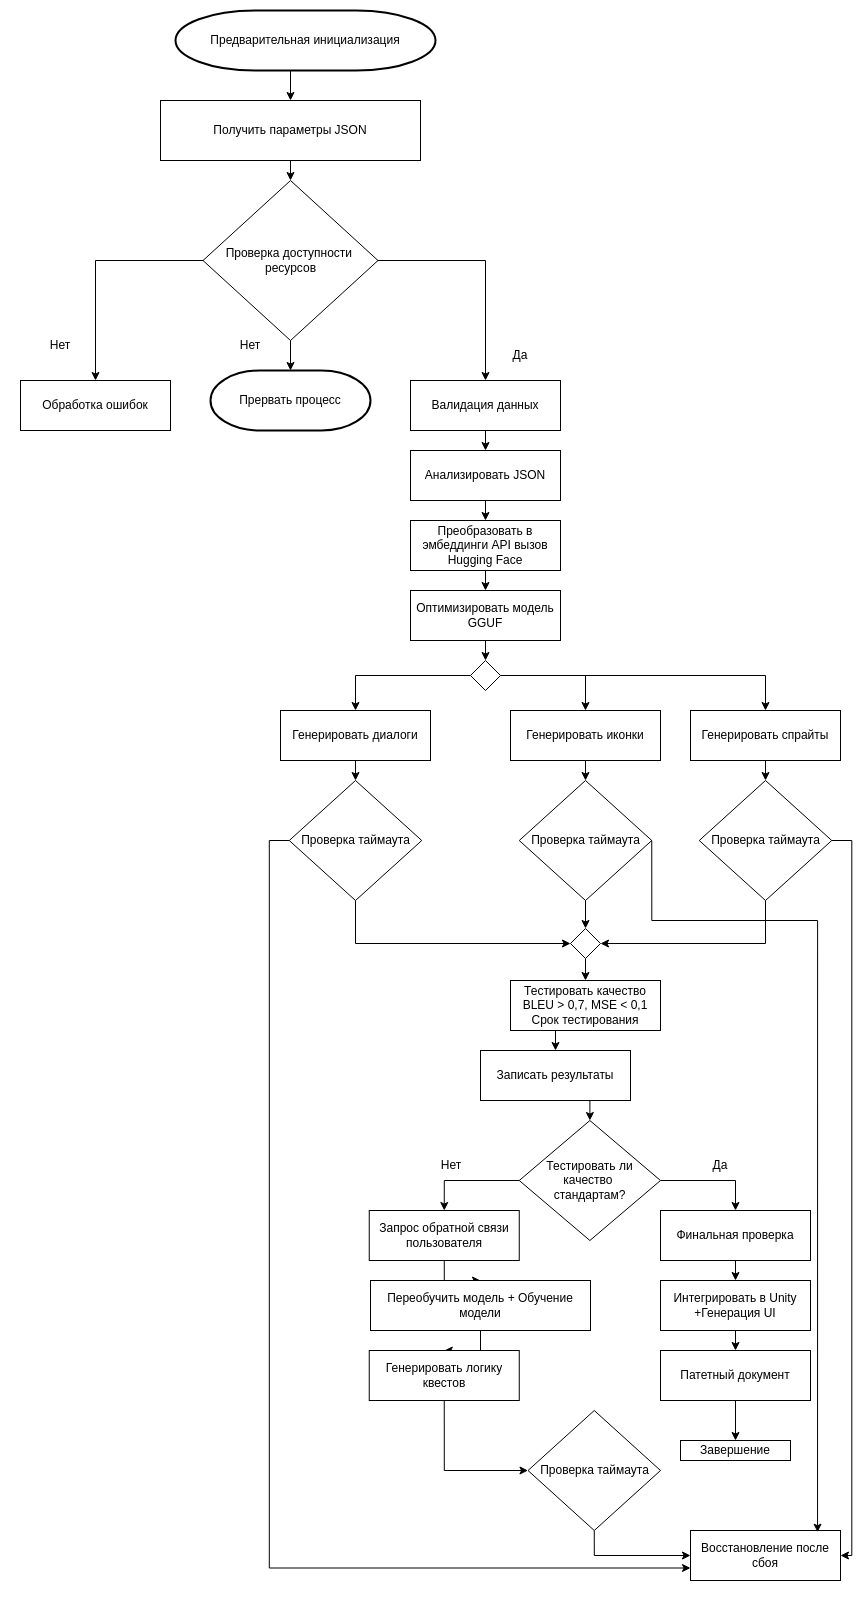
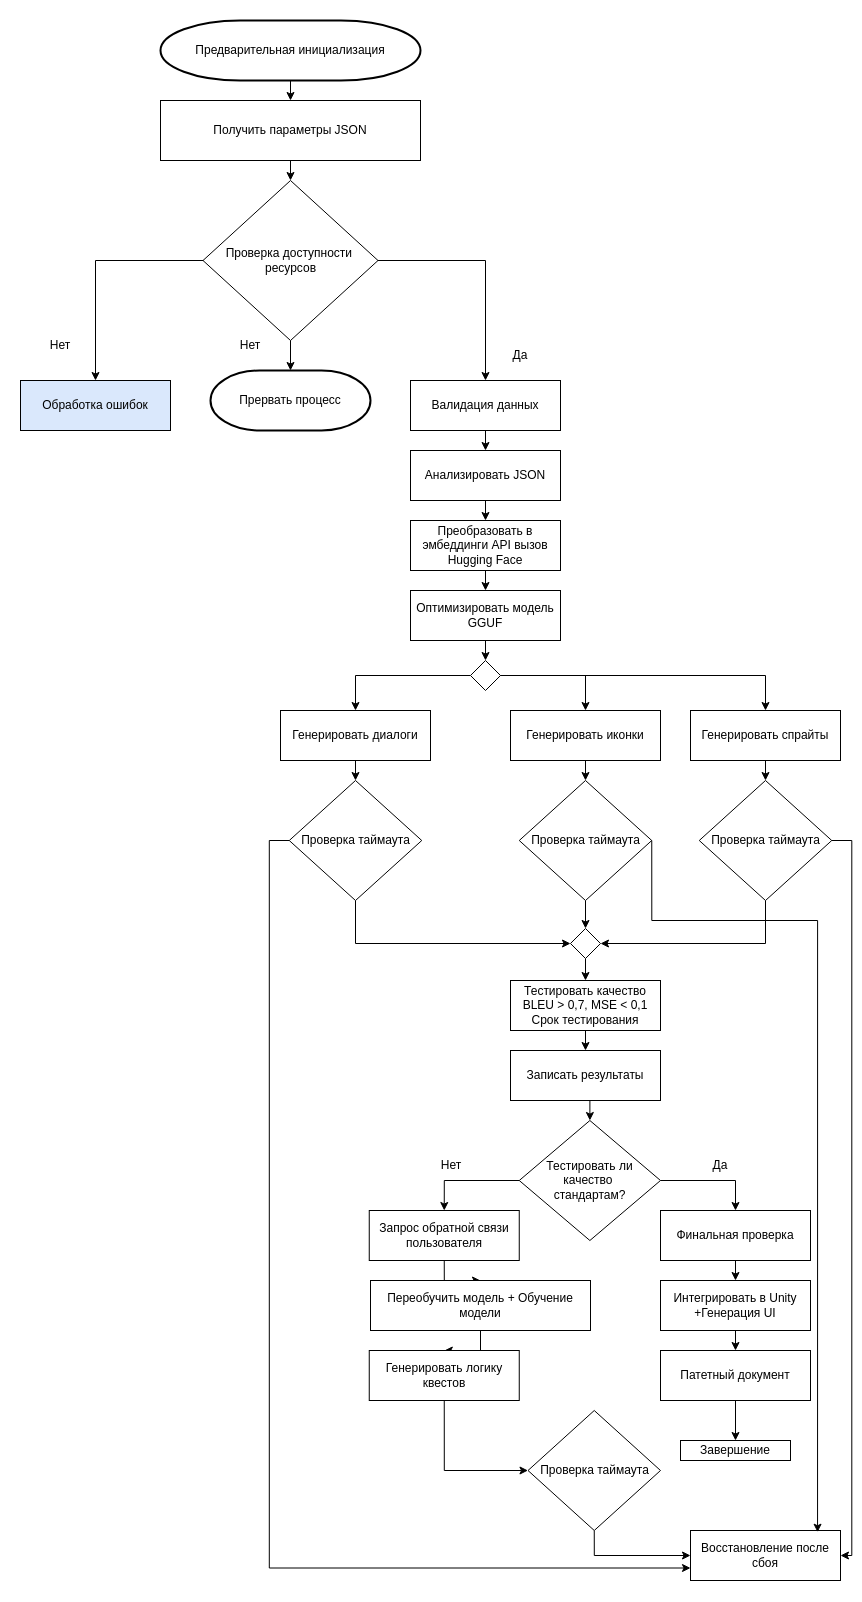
  <mxCell id="0" />
  <mxCell id="1" parent="0" />
  <mxCell id="2" style="edgeStyle=orthogonalEdgeStyle;rounded=0;orthogonalLoop=1;jettySize=auto;html=1;exitX=0.5;exitY=1;exitDx=0;exitDy=0;exitPerimeter=0;entryX=0.5;entryY=0;entryDx=0;entryDy=0;" edge="1" parent="1" source="3" target="5"><mxGeometry relative="1" as="geometry" /></mxCell>
- <mxCell id="3" value="Предварительная инициализация" style="strokeWidth=2;html=1;shape=mxgraph.flowchart.terminator;whiteSpace=wrap;" vertex="1" parent="1"><mxGeometry x="175" y="10" width="260" height="60" as="geometry" /></mxCell>
+ <mxCell id="3" value="Предварительная инициализация" style="strokeWidth=2;html=1;shape=mxgraph.flowchart.terminator;whiteSpace=wrap;" vertex="1" parent="1"><mxGeometry x="160" y="20" width="260" height="60" as="geometry" /></mxCell>
  <mxCell id="4" style="edgeStyle=orthogonalEdgeStyle;rounded=0;orthogonalLoop=1;jettySize=auto;html=1;exitX=0.5;exitY=1;exitDx=0;exitDy=0;entryX=0.5;entryY=0;entryDx=0;entryDy=0;" edge="1" parent="1" source="5" target="8"><mxGeometry relative="1" as="geometry" /></mxCell>
  <mxCell id="5" value="Получить параметры JSON" style="rounded=0;whiteSpace=wrap;html=1;" vertex="1" parent="1"><mxGeometry x="160" y="100" width="260" height="60" as="geometry" /></mxCell>
  <mxCell id="6" style="edgeStyle=orthogonalEdgeStyle;rounded=0;orthogonalLoop=1;jettySize=auto;html=1;exitX=1;exitY=0.5;exitDx=0;exitDy=0;" edge="1" parent="1" source="8" target="12"><mxGeometry relative="1" as="geometry" /></mxCell>
  <mxCell id="7" style="edgeStyle=orthogonalEdgeStyle;rounded=0;orthogonalLoop=1;jettySize=auto;html=1;exitX=0;exitY=0.5;exitDx=0;exitDy=0;" edge="1" parent="1" source="8" target="9"><mxGeometry relative="1" as="geometry" /></mxCell>
  <mxCell id="8" value="Проверка доступности&amp;nbsp;&lt;div&gt;ресурсов&lt;/div&gt;" style="rhombus;whiteSpace=wrap;html=1;" vertex="1" parent="1"><mxGeometry x="202.5" y="180" width="175" height="160" as="geometry" /></mxCell>
- <mxCell id="9" value="Обработка ошибок" style="rounded=0;whiteSpace=wrap;html=1;" vertex="1" parent="1"><mxGeometry x="20" y="380" width="150" height="50" as="geometry" /></mxCell>
+ <mxCell id="9" value="Обработка ошибок" style="rounded=0;whiteSpace=wrap;html=1;fillColor=#dae8fc;" vertex="1" parent="1"><mxGeometry x="20" y="380" width="150" height="50" as="geometry" /></mxCell>
  <mxCell id="10" value="Прервать процесс" style="strokeWidth=2;html=1;shape=mxgraph.flowchart.terminator;whiteSpace=wrap;" vertex="1" parent="1"><mxGeometry x="210" y="370" width="160" height="60" as="geometry" /></mxCell>
  <mxCell id="11" style="edgeStyle=orthogonalEdgeStyle;rounded=0;orthogonalLoop=1;jettySize=auto;html=1;exitX=0.5;exitY=1;exitDx=0;exitDy=0;entryX=0.5;entryY=0;entryDx=0;entryDy=0;" edge="1" parent="1" source="12" target="18"><mxGeometry relative="1" as="geometry" /></mxCell>
  <mxCell id="12" value="Валидация данных" style="rounded=0;whiteSpace=wrap;html=1;" vertex="1" parent="1"><mxGeometry x="410" y="380" width="150" height="50" as="geometry" /></mxCell>
  <mxCell id="13" style="edgeStyle=orthogonalEdgeStyle;rounded=0;orthogonalLoop=1;jettySize=auto;html=1;exitX=0.5;exitY=1;exitDx=0;exitDy=0;entryX=0.5;entryY=0;entryDx=0;entryDy=0;entryPerimeter=0;" edge="1" parent="1" source="8" target="10"><mxGeometry relative="1" as="geometry" /></mxCell>
  <mxCell id="14" value="Нет" style="text;html=1;align=center;verticalAlign=middle;whiteSpace=wrap;rounded=0;" vertex="1" parent="1"><mxGeometry x="30" y="330" width="60" height="30" as="geometry" /></mxCell>
  <mxCell id="15" value="Нет" style="text;html=1;align=center;verticalAlign=middle;whiteSpace=wrap;rounded=0;" vertex="1" parent="1"><mxGeometry x="220" y="330" width="60" height="30" as="geometry" /></mxCell>
  <mxCell id="16" value="Да" style="text;html=1;align=center;verticalAlign=middle;whiteSpace=wrap;rounded=0;" vertex="1" parent="1"><mxGeometry x="490" y="340" width="60" height="30" as="geometry" /></mxCell>
  <mxCell id="17" style="edgeStyle=orthogonalEdgeStyle;rounded=0;orthogonalLoop=1;jettySize=auto;html=1;exitX=0.5;exitY=1;exitDx=0;exitDy=0;entryX=0.5;entryY=0;entryDx=0;entryDy=0;" edge="1" parent="1" source="18" target="20"><mxGeometry relative="1" as="geometry" /></mxCell>
  <mxCell id="18" value="Анализировать JSON" style="rounded=0;whiteSpace=wrap;html=1;" vertex="1" parent="1"><mxGeometry x="410" y="450" width="150" height="50" as="geometry" /></mxCell>
  <mxCell id="19" style="edgeStyle=orthogonalEdgeStyle;rounded=0;orthogonalLoop=1;jettySize=auto;html=1;exitX=0.5;exitY=1;exitDx=0;exitDy=0;entryX=0.5;entryY=0;entryDx=0;entryDy=0;" edge="1" parent="1" source="20" target="22"><mxGeometry relative="1" as="geometry" /></mxCell>
  <mxCell id="20" value="Преобразовать в эмбеддинги API вызов Hugging Face" style="rounded=0;whiteSpace=wrap;html=1;" vertex="1" parent="1"><mxGeometry x="410" y="520" width="150" height="50" as="geometry" /></mxCell>
  <mxCell id="21" style="edgeStyle=orthogonalEdgeStyle;rounded=0;orthogonalLoop=1;jettySize=auto;html=1;exitX=0.5;exitY=1;exitDx=0;exitDy=0;entryX=0.5;entryY=0;entryDx=0;entryDy=0;" edge="1" parent="1" source="22" target="25"><mxGeometry relative="1" as="geometry" /></mxCell>
  <mxCell id="22" value="Оптимизировать модель GGUF" style="rounded=0;whiteSpace=wrap;html=1;" vertex="1" parent="1"><mxGeometry x="410" y="590" width="150" height="50" as="geometry" /></mxCell>
  <mxCell id="23" style="edgeStyle=orthogonalEdgeStyle;rounded=0;orthogonalLoop=1;jettySize=auto;html=1;exitX=1;exitY=0.5;exitDx=0;exitDy=0;entryX=0.5;entryY=0;entryDx=0;entryDy=0;" edge="1" parent="1" source="25" target="27"><mxGeometry relative="1" as="geometry" /></mxCell>
  <mxCell id="24" style="edgeStyle=orthogonalEdgeStyle;rounded=0;orthogonalLoop=1;jettySize=auto;html=1;exitX=0;exitY=0.5;exitDx=0;exitDy=0;entryX=0.5;entryY=0;entryDx=0;entryDy=0;" edge="1" parent="1" source="25" target="31"><mxGeometry relative="1" as="geometry" /></mxCell>
  <mxCell id="25" value="" style="rhombus;whiteSpace=wrap;html=1;" vertex="1" parent="1"><mxGeometry x="470" y="660" width="30" height="30" as="geometry" /></mxCell>
  <mxCell id="26" style="edgeStyle=orthogonalEdgeStyle;rounded=0;orthogonalLoop=1;jettySize=auto;html=1;exitX=0.5;exitY=1;exitDx=0;exitDy=0;entryX=0.5;entryY=0;entryDx=0;entryDy=0;" edge="1" parent="1" source="27" target="37"><mxGeometry relative="1" as="geometry" /></mxCell>
  <mxCell id="27" value="Генерировать иконки" style="rounded=0;whiteSpace=wrap;html=1;" vertex="1" parent="1"><mxGeometry x="510" y="710" width="150" height="50" as="geometry" /></mxCell>
  <mxCell id="28" style="edgeStyle=orthogonalEdgeStyle;rounded=0;orthogonalLoop=1;jettySize=auto;html=1;exitX=0.5;exitY=1;exitDx=0;exitDy=0;entryX=0.5;entryY=0;entryDx=0;entryDy=0;" edge="1" parent="1" source="29" target="40"><mxGeometry relative="1" as="geometry" /></mxCell>
  <mxCell id="29" value="Генерировать спрайты" style="rounded=0;whiteSpace=wrap;html=1;" vertex="1" parent="1"><mxGeometry x="690" y="710" width="150" height="50" as="geometry" /></mxCell>
  <mxCell id="30" style="edgeStyle=orthogonalEdgeStyle;rounded=0;orthogonalLoop=1;jettySize=auto;html=1;exitX=0.5;exitY=1;exitDx=0;exitDy=0;entryX=0.5;entryY=0;entryDx=0;entryDy=0;" edge="1" parent="1" source="31" target="35"><mxGeometry relative="1" as="geometry" /></mxCell>
  <mxCell id="31" value="Генерировать диалоги" style="rounded=0;whiteSpace=wrap;html=1;" vertex="1" parent="1"><mxGeometry x="280" y="710" width="150" height="50" as="geometry" /></mxCell>
  <mxCell id="32" style="edgeStyle=orthogonalEdgeStyle;rounded=0;orthogonalLoop=1;jettySize=auto;html=1;exitX=1;exitY=0.5;exitDx=0;exitDy=0;entryX=0.5;entryY=0;entryDx=0;entryDy=0;" edge="1" parent="1" source="25" target="29"><mxGeometry relative="1" as="geometry" /></mxCell>
  <mxCell id="33" style="edgeStyle=orthogonalEdgeStyle;rounded=0;orthogonalLoop=1;jettySize=auto;html=1;exitX=0.5;exitY=1;exitDx=0;exitDy=0;entryX=0;entryY=0.5;entryDx=0;entryDy=0;" edge="1" parent="1" source="35" target="42"><mxGeometry relative="1" as="geometry" /></mxCell>
  <mxCell id="34" style="edgeStyle=orthogonalEdgeStyle;rounded=0;orthogonalLoop=1;jettySize=auto;html=1;exitX=0;exitY=0.5;exitDx=0;exitDy=0;entryX=0;entryY=0.75;entryDx=0;entryDy=0;" edge="1" parent="1" source="35" target="66"><mxGeometry relative="1" as="geometry" /></mxCell>
  <mxCell id="35" value="Проверка таймаута" style="rhombus;whiteSpace=wrap;html=1;" vertex="1" parent="1"><mxGeometry x="288.75" y="780" width="132.5" height="120" as="geometry" /></mxCell>
  <mxCell id="36" style="edgeStyle=orthogonalEdgeStyle;rounded=0;orthogonalLoop=1;jettySize=auto;html=1;exitX=0.5;exitY=1;exitDx=0;exitDy=0;entryX=0.5;entryY=0;entryDx=0;entryDy=0;" edge="1" parent="1" source="37" target="42"><mxGeometry relative="1" as="geometry" /></mxCell>
  <mxCell id="37" value="Проверка таймаута" style="rhombus;whiteSpace=wrap;html=1;" vertex="1" parent="1"><mxGeometry x="518.75" y="780" width="132.5" height="120" as="geometry" /></mxCell>
  <mxCell id="38" style="edgeStyle=orthogonalEdgeStyle;rounded=0;orthogonalLoop=1;jettySize=auto;html=1;exitX=0.5;exitY=1;exitDx=0;exitDy=0;entryX=1;entryY=0.5;entryDx=0;entryDy=0;" edge="1" parent="1" source="40" target="42"><mxGeometry relative="1" as="geometry" /></mxCell>
  <mxCell id="39" style="edgeStyle=orthogonalEdgeStyle;rounded=0;orthogonalLoop=1;jettySize=auto;html=1;exitX=1;exitY=0.5;exitDx=0;exitDy=0;entryX=1;entryY=0.5;entryDx=0;entryDy=0;" edge="1" parent="1" source="40" target="66"><mxGeometry relative="1" as="geometry" /></mxCell>
  <mxCell id="40" value="Проверка таймаута" style="rhombus;whiteSpace=wrap;html=1;" vertex="1" parent="1"><mxGeometry x="698.75" y="780" width="132.5" height="120" as="geometry" /></mxCell>
  <mxCell id="41" style="edgeStyle=orthogonalEdgeStyle;rounded=0;orthogonalLoop=1;jettySize=auto;html=1;exitX=0.5;exitY=1;exitDx=0;exitDy=0;entryX=0.5;entryY=0;entryDx=0;entryDy=0;" edge="1" parent="1" source="42" target="44"><mxGeometry relative="1" as="geometry" /></mxCell>
  <mxCell id="42" value="" style="rhombus;whiteSpace=wrap;html=1;" vertex="1" parent="1"><mxGeometry x="570" y="928" width="30" height="30" as="geometry" /></mxCell>
  <mxCell id="43" style="edgeStyle=orthogonalEdgeStyle;rounded=0;orthogonalLoop=1;jettySize=auto;html=1;exitX=0.5;exitY=1;exitDx=0;exitDy=0;entryX=0.5;entryY=0;entryDx=0;entryDy=0;" edge="1" parent="1" source="44" target="46"><mxGeometry relative="1" as="geometry" /></mxCell>
  <mxCell id="44" value="Тестировать качество&lt;div&gt;BLEU &amp;gt; 0,7, MSE &amp;lt; 0,1&lt;/div&gt;&lt;div&gt;Срок тестирования&lt;/div&gt;" style="rounded=0;whiteSpace=wrap;html=1;" vertex="1" parent="1"><mxGeometry x="510" y="980" width="150" height="50" as="geometry" /></mxCell>
  <mxCell id="45" style="edgeStyle=orthogonalEdgeStyle;rounded=0;orthogonalLoop=1;jettySize=auto;html=1;exitX=0.5;exitY=1;exitDx=0;exitDy=0;entryX=0.5;entryY=0;entryDx=0;entryDy=0;" edge="1" parent="1" source="46" target="48"><mxGeometry relative="1" as="geometry" /></mxCell>
- <mxCell id="46" value="Записать результаты" style="rounded=0;whiteSpace=wrap;html=1;" vertex="1" parent="1"><mxGeometry x="480" y="1050" width="150" height="50" as="geometry" /></mxCell>
+ <mxCell id="46" value="Записать результаты" style="rounded=0;whiteSpace=wrap;html=1;" vertex="1" parent="1"><mxGeometry x="510" y="1050" width="150" height="50" as="geometry" /></mxCell>
  <mxCell id="47" style="edgeStyle=orthogonalEdgeStyle;rounded=0;orthogonalLoop=1;jettySize=auto;html=1;exitX=0;exitY=0.5;exitDx=0;exitDy=0;entryX=0.5;entryY=0;entryDx=0;entryDy=0;" edge="1" parent="1" source="48" target="52"><mxGeometry relative="1" as="geometry" /></mxCell>
  <mxCell id="48" value="Тестировать ли качество&amp;nbsp;&lt;div&gt;стандартам?&lt;/div&gt;" style="rhombus;whiteSpace=wrap;html=1;" vertex="1" parent="1"><mxGeometry x="518.75" y="1120" width="141.25" height="120" as="geometry" /></mxCell>
  <mxCell id="49" style="edgeStyle=orthogonalEdgeStyle;rounded=0;orthogonalLoop=1;jettySize=auto;html=1;exitX=0.5;exitY=1;exitDx=0;exitDy=0;entryX=0.5;entryY=0;entryDx=0;entryDy=0;" edge="1" parent="1" source="50" target="59"><mxGeometry relative="1" as="geometry" /></mxCell>
  <mxCell id="50" value="Финальная проверка" style="rounded=0;whiteSpace=wrap;html=1;" vertex="1" parent="1"><mxGeometry x="660" y="1210" width="150" height="50" as="geometry" /></mxCell>
  <mxCell id="51" style="edgeStyle=orthogonalEdgeStyle;rounded=0;orthogonalLoop=1;jettySize=auto;html=1;exitX=0.5;exitY=1;exitDx=0;exitDy=0;entryX=0.5;entryY=0;entryDx=0;entryDy=0;" edge="1" parent="1" source="52" target="57"><mxGeometry relative="1" as="geometry" /></mxCell>
  <mxCell id="52" value="Запрос обратной связи пользователя" style="rounded=0;whiteSpace=wrap;html=1;" vertex="1" parent="1"><mxGeometry x="368.75" y="1210" width="150" height="50" as="geometry" /></mxCell>
  <mxCell id="53" style="edgeStyle=orthogonalEdgeStyle;rounded=0;orthogonalLoop=1;jettySize=auto;html=1;exitX=1;exitY=0.5;exitDx=0;exitDy=0;entryX=0.5;entryY=0;entryDx=0;entryDy=0;" edge="1" parent="1" source="48" target="50"><mxGeometry relative="1" as="geometry" /></mxCell>
  <mxCell id="54" value="Да" style="text;html=1;align=center;verticalAlign=middle;whiteSpace=wrap;rounded=0;" vertex="1" parent="1"><mxGeometry x="690" y="1150" width="60" height="30" as="geometry" /></mxCell>
  <mxCell id="55" value="Нет" style="text;html=1;align=center;verticalAlign=middle;whiteSpace=wrap;rounded=0;" vertex="1" parent="1"><mxGeometry x="421.25" y="1150" width="60" height="30" as="geometry" /></mxCell>
  <mxCell id="56" style="edgeStyle=orthogonalEdgeStyle;rounded=0;orthogonalLoop=1;jettySize=auto;html=1;exitX=0.5;exitY=1;exitDx=0;exitDy=0;entryX=0.5;entryY=0;entryDx=0;entryDy=0;" edge="1" parent="1" source="57" target="61"><mxGeometry relative="1" as="geometry" /></mxCell>
  <mxCell id="57" value="Переобучить модель + Обучение модели" style="rounded=0;whiteSpace=wrap;html=1;" vertex="1" parent="1"><mxGeometry x="370" y="1280" width="220" height="50" as="geometry" /></mxCell>
  <mxCell id="58" style="edgeStyle=orthogonalEdgeStyle;rounded=0;orthogonalLoop=1;jettySize=auto;html=1;exitX=0.5;exitY=1;exitDx=0;exitDy=0;entryX=0.5;entryY=0;entryDx=0;entryDy=0;" edge="1" parent="1" source="59" target="63"><mxGeometry relative="1" as="geometry" /></mxCell>
  <mxCell id="59" value="Интегрировать в Unity&lt;br&gt;+Генерация UI" style="rounded=0;whiteSpace=wrap;html=1;" vertex="1" parent="1"><mxGeometry x="660" y="1280" width="150" height="50" as="geometry" /></mxCell>
  <mxCell id="60" style="edgeStyle=orthogonalEdgeStyle;rounded=0;orthogonalLoop=1;jettySize=auto;html=1;exitX=0.5;exitY=1;exitDx=0;exitDy=0;entryX=0;entryY=0.5;entryDx=0;entryDy=0;" edge="1" parent="1" source="61" target="65"><mxGeometry relative="1" as="geometry" /></mxCell>
  <mxCell id="61" value="Генерировать логику квестов" style="rounded=0;whiteSpace=wrap;html=1;" vertex="1" parent="1"><mxGeometry x="368.75" y="1350" width="150" height="50" as="geometry" /></mxCell>
  <mxCell id="62" style="edgeStyle=orthogonalEdgeStyle;rounded=0;orthogonalLoop=1;jettySize=auto;html=1;exitX=0.5;exitY=1;exitDx=0;exitDy=0;" edge="1" parent="1" source="63" target="67"><mxGeometry relative="1" as="geometry" /></mxCell>
  <mxCell id="63" value="Патетный документ" style="rounded=0;whiteSpace=wrap;html=1;" vertex="1" parent="1"><mxGeometry x="660" y="1350" width="150" height="50" as="geometry" /></mxCell>
  <mxCell id="64" style="edgeStyle=orthogonalEdgeStyle;rounded=0;orthogonalLoop=1;jettySize=auto;html=1;exitX=0.5;exitY=1;exitDx=0;exitDy=0;entryX=0;entryY=0.5;entryDx=0;entryDy=0;" edge="1" parent="1" source="65" target="66"><mxGeometry relative="1" as="geometry" /></mxCell>
  <mxCell id="65" value="Проверка таймаута" style="rhombus;whiteSpace=wrap;html=1;" vertex="1" parent="1"><mxGeometry x="527.5" y="1410" width="132.5" height="120" as="geometry" /></mxCell>
  <mxCell id="66" value="Восстановление после сбоя" style="rounded=0;whiteSpace=wrap;html=1;" vertex="1" parent="1"><mxGeometry x="690" y="1530" width="150" height="50" as="geometry" /></mxCell>
  <mxCell id="67" value="Завершение" style="rounded=0;whiteSpace=wrap;html=1;" vertex="1" parent="1"><mxGeometry x="680" y="1440" width="110" height="20" as="geometry" /></mxCell>
  <mxCell id="68" style="edgeStyle=orthogonalEdgeStyle;rounded=0;orthogonalLoop=1;jettySize=auto;html=1;exitX=1;exitY=0.5;exitDx=0;exitDy=0;entryX=0.847;entryY=0.034;entryDx=0;entryDy=0;entryPerimeter=0;" edge="1" parent="1" source="37" target="66"><mxGeometry relative="1" as="geometry"><Array as="points"><mxPoint x="651" y="920" /><mxPoint x="817" y="920" /></Array></mxGeometry></mxCell>
